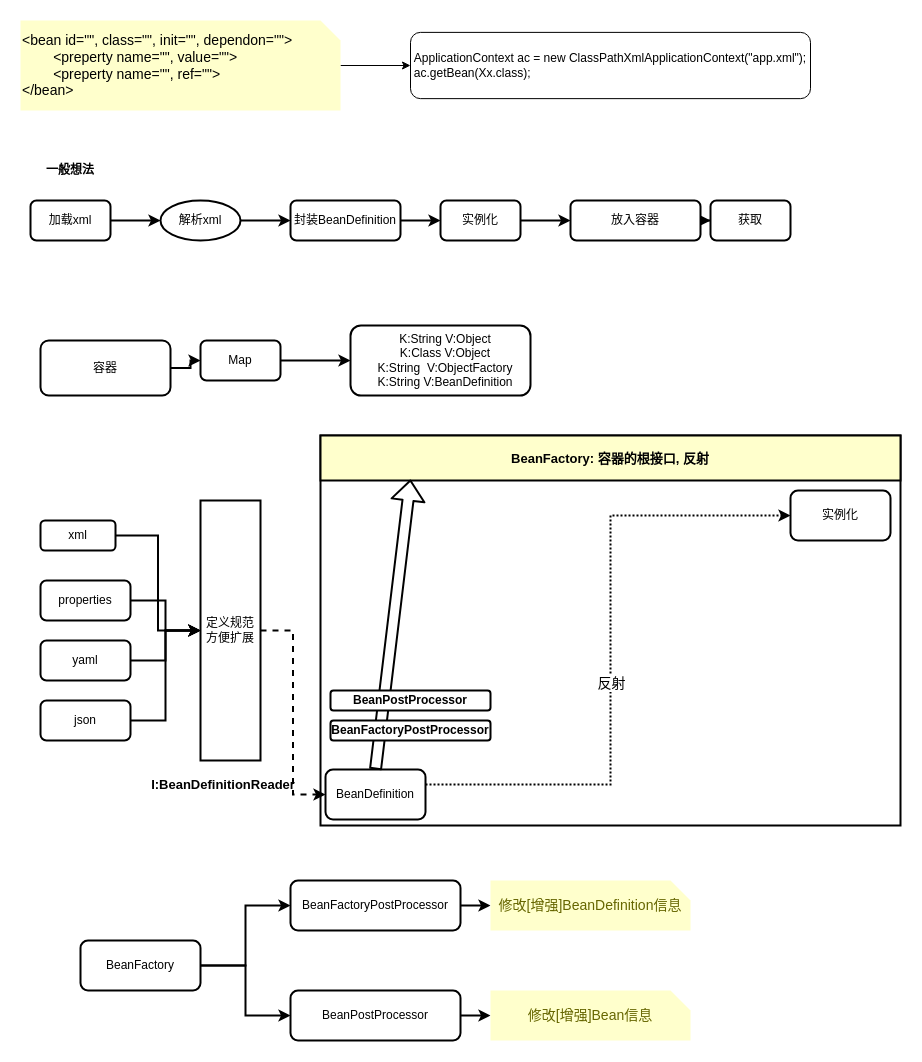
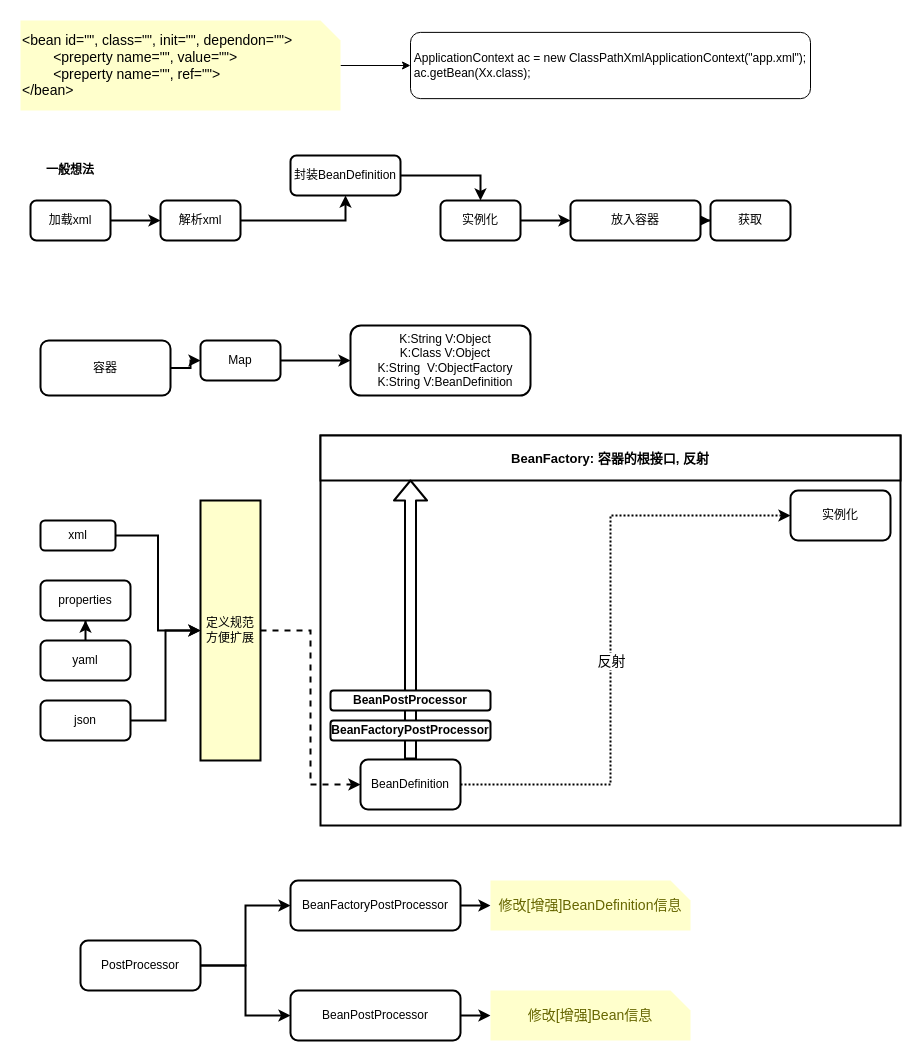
  <mxCell id="0" />
  <mxCell id="1" parent="0" />
  <mxCell id="2" value="" style="rounded=0;whiteSpace=wrap;html=1;strokeWidth=2;" vertex="1" parent="1"><mxGeometry x="320" y="435" width="580" height="390" as="geometry" /></mxCell>
  <mxCell id="3" style="edgeStyle=orthogonalEdgeStyle;rounded=0;orthogonalLoop=1;jettySize=auto;html=1;entryX=0;entryY=0.5;entryDx=0;entryDy=0;" parent="1" source="4" target="5" edge="1"><mxGeometry relative="1" as="geometry" /></mxCell>
  <mxCell id="4" value="&amp;lt;bean id=&quot;&quot;, class=&quot;&quot;, init=&quot;&quot;, dependon=&quot;&quot;&amp;gt;&lt;br&gt;&lt;span style=&quot;white-space: pre&quot;&gt;&#09;&lt;/span&gt;&amp;lt;preperty name=&quot;&quot;, value=&quot;&quot;&amp;gt;&lt;br&gt;&lt;span style=&quot;white-space: pre&quot;&gt;&#09;&lt;/span&gt;&amp;lt;preperty name=&quot;&quot;, ref=&quot;&quot;&amp;gt;&lt;br&gt;&amp;lt;/bean&amp;gt;" style="shape=note;strokeWidth=1;fontSize=14;size=20;whiteSpace=wrap;html=1;align=left;fillColor=#FFFFCC;strokeColor=none;" parent="1" vertex="1"><mxGeometry x="20" y="20" width="320" height="90" as="geometry" /></mxCell>
  <mxCell id="5" value="&lt;div style=&quot;text-align: left&quot;&gt;&lt;span&gt;ApplicationContext ac = new ClassPathXmlApplicationContext(&quot;app.xml&quot;);&lt;/span&gt;&lt;/div&gt;&lt;div style=&quot;text-align: left&quot;&gt;&lt;span&gt;ac.getBean(Xx.class);&lt;/span&gt;&lt;/div&gt;" style="rounded=1;whiteSpace=wrap;html=1;" parent="1" vertex="1"><mxGeometry x="410" y="31.88" width="400" height="66.25" as="geometry" /></mxCell>
  <mxCell id="6" value="" style="edgeStyle=orthogonalEdgeStyle;rounded=0;orthogonalLoop=1;jettySize=auto;html=1;strokeWidth=2;" edge="1" parent="1" source="7" target="9"><mxGeometry relative="1" as="geometry" /></mxCell>
  <mxCell id="7" value="加载xml" style="rounded=1;whiteSpace=wrap;html=1;strokeWidth=2;" parent="1" vertex="1"><mxGeometry x="30" y="200" width="80" height="40" as="geometry" /></mxCell>
  <mxCell id="8" value="" style="edgeStyle=orthogonalEdgeStyle;rounded=0;orthogonalLoop=1;jettySize=auto;html=1;strokeWidth=2;" parent="1" source="9" target="11" edge="1"><mxGeometry relative="1" as="geometry" /></mxCell>
- <mxCell id="9" value="解析xml" style="ellipse;whiteSpace=wrap;html=1;strokeWidth=2;" parent="1" vertex="1"><mxGeometry x="160" y="200" width="80" height="40" as="geometry" /></mxCell>
+ <mxCell id="9" value="解析xml" style="rounded=1;whiteSpace=wrap;html=1;strokeWidth=2;" parent="1" vertex="1"><mxGeometry x="160" y="200" width="80" height="40" as="geometry" /></mxCell>
  <mxCell id="10" value="" style="edgeStyle=orthogonalEdgeStyle;rounded=0;orthogonalLoop=1;jettySize=auto;html=1;strokeWidth=2;" parent="1" source="11" target="13" edge="1"><mxGeometry relative="1" as="geometry" /></mxCell>
- <mxCell id="11" value="封装BeanDefinition" style="rounded=1;whiteSpace=wrap;html=1;strokeWidth=2;" parent="1" vertex="1"><mxGeometry x="290" y="200" width="110" height="40" as="geometry" /></mxCell>
+ <mxCell id="11" value="封装BeanDefinition" style="rounded=1;whiteSpace=wrap;html=1;strokeWidth=2;" parent="1" vertex="1"><mxGeometry x="290" y="155" width="110" height="40" as="geometry" /></mxCell>
  <mxCell id="12" value="" style="edgeStyle=orthogonalEdgeStyle;rounded=0;orthogonalLoop=1;jettySize=auto;html=1;strokeWidth=2;" parent="1" source="13" target="15" edge="1"><mxGeometry relative="1" as="geometry" /></mxCell>
  <mxCell id="13" value="实例化" style="rounded=1;whiteSpace=wrap;html=1;strokeWidth=2;" parent="1" vertex="1"><mxGeometry x="440" y="200" width="80" height="40" as="geometry" /></mxCell>
  <mxCell id="14" value="" style="edgeStyle=orthogonalEdgeStyle;rounded=0;orthogonalLoop=1;jettySize=auto;html=1;strokeWidth=2;" parent="1" source="15" target="16" edge="1"><mxGeometry relative="1" as="geometry" /></mxCell>
  <mxCell id="15" value="放入容器" style="rounded=1;whiteSpace=wrap;html=1;strokeWidth=2;" parent="1" vertex="1"><mxGeometry x="570" y="200" width="130" height="40" as="geometry" /></mxCell>
  <mxCell id="16" value="获取" style="rounded=1;whiteSpace=wrap;html=1;strokeWidth=2;" parent="1" vertex="1"><mxGeometry x="710" y="200" width="80" height="40" as="geometry" /></mxCell>
  <mxCell id="17" value="&lt;b&gt;一般想法&lt;/b&gt;" style="text;html=1;strokeColor=none;fillColor=none;align=center;verticalAlign=middle;whiteSpace=wrap;rounded=0;strokeWidth=2;" parent="1" vertex="1"><mxGeometry x="30" y="160" width="80" height="20" as="geometry" /></mxCell>
  <mxCell id="18" value="" style="edgeStyle=orthogonalEdgeStyle;rounded=0;orthogonalLoop=1;jettySize=auto;html=1;strokeWidth=2;" parent="1" source="19" target="21" edge="1"><mxGeometry relative="1" as="geometry" /></mxCell>
  <mxCell id="19" value="容器" style="rounded=1;whiteSpace=wrap;html=1;strokeWidth=2;" parent="1" vertex="1"><mxGeometry x="40" y="340" width="130" height="55" as="geometry" /></mxCell>
  <mxCell id="20" value="" style="edgeStyle=orthogonalEdgeStyle;rounded=0;orthogonalLoop=1;jettySize=auto;html=1;strokeWidth=2;" parent="1" source="21" target="22" edge="1"><mxGeometry relative="1" as="geometry" /></mxCell>
  <mxCell id="21" value="Map" style="rounded=1;whiteSpace=wrap;html=1;strokeWidth=2;" parent="1" vertex="1"><mxGeometry x="200" y="340" width="80" height="40" as="geometry" /></mxCell>
  <mxCell id="22" value="&amp;nbsp; &amp;nbsp;K:String V:Object&lt;br&gt;&amp;nbsp; &amp;nbsp;K:Class V:Object&lt;br&gt;&amp;nbsp; &amp;nbsp;K:String&amp;nbsp; V:ObjectFactory&lt;br&gt;&amp;nbsp; &amp;nbsp;K:String V:BeanDefinition" style="rounded=1;whiteSpace=wrap;html=1;strokeWidth=2;align=center;" parent="1" vertex="1"><mxGeometry x="350" y="325" width="180" height="70" as="geometry" /></mxCell>
  <mxCell id="23" style="edgeStyle=orthogonalEdgeStyle;rounded=0;orthogonalLoop=1;jettySize=auto;html=1;strokeWidth=2;" edge="1" parent="1" source="24" target="32"><mxGeometry relative="1" as="geometry" /></mxCell>
  <mxCell id="24" value="xml" style="rounded=1;whiteSpace=wrap;html=1;strokeWidth=2;" vertex="1" parent="1"><mxGeometry x="40" y="520" width="75" height="30" as="geometry" /></mxCell>
- <mxCell id="25" style="edgeStyle=orthogonalEdgeStyle;rounded=0;orthogonalLoop=1;jettySize=auto;html=1;entryX=0;entryY=0.5;entryDx=0;entryDy=0;strokeWidth=2;" edge="1" parent="1" source="26" target="32"><mxGeometry relative="1" as="geometry" /></mxCell>
  <mxCell id="26" value="properties" style="rounded=1;whiteSpace=wrap;html=1;strokeWidth=2;" vertex="1" parent="1"><mxGeometry x="40" y="580" width="90" height="40" as="geometry" /></mxCell>
- <mxCell id="27" style="edgeStyle=orthogonalEdgeStyle;rounded=0;orthogonalLoop=1;jettySize=auto;html=1;entryX=0;entryY=0.5;entryDx=0;entryDy=0;strokeWidth=2;" edge="1" parent="1" source="28" target="32"><mxGeometry relative="1" as="geometry" /></mxCell>
+ <mxCell id="27" style="edgeStyle=orthogonalEdgeStyle;rounded=0;orthogonalLoop=1;jettySize=auto;html=1;strokeWidth=2;" edge="1" parent="1" source="28" target="26"><mxGeometry relative="1" as="geometry" /></mxCell>
  <mxCell id="28" value="yaml" style="rounded=1;whiteSpace=wrap;html=1;strokeWidth=2;" vertex="1" parent="1"><mxGeometry x="40" y="640" width="90" height="40" as="geometry" /></mxCell>
  <mxCell id="29" style="edgeStyle=orthogonalEdgeStyle;rounded=0;orthogonalLoop=1;jettySize=auto;html=1;entryX=0;entryY=0.5;entryDx=0;entryDy=0;strokeWidth=2;" edge="1" parent="1" source="30" target="32"><mxGeometry relative="1" as="geometry" /></mxCell>
  <mxCell id="30" value="json" style="rounded=1;whiteSpace=wrap;html=1;strokeWidth=2;" vertex="1" parent="1"><mxGeometry x="40" y="700" width="90" height="40" as="geometry" /></mxCell>
  <mxCell id="31" value="" style="edgeStyle=orthogonalEdgeStyle;rounded=0;orthogonalLoop=1;jettySize=auto;html=1;strokeWidth=2;entryX=0;entryY=0.5;entryDx=0;entryDy=0;dashed=1;" edge="1" parent="1" source="32" target="36"><mxGeometry relative="1" as="geometry"><mxPoint x="290" y="630" as="sourcePoint" /><mxPoint x="340" y="630" as="targetPoint" /></mxGeometry></mxCell>
- <mxCell id="32" value="定义规范&lt;br&gt;方便扩展&lt;br&gt;" style="rounded=0;whiteSpace=wrap;html=1;strokeWidth=2;" vertex="1" parent="1"><mxGeometry x="200" y="500" width="60" height="260" as="geometry" /></mxCell>
- <mxCell id="33" value="&lt;b&gt;&lt;font style=&quot;font-size: 13px&quot;&gt;I:BeanDefinitionReader&lt;/font&gt;&lt;/b&gt;" style="text;html=1;strokeColor=none;fillColor=none;align=center;verticalAlign=middle;whiteSpace=wrap;rounded=0;" vertex="1" parent="1"><mxGeometry x="148" y="769" width="150" height="30" as="geometry" /></mxCell>
+ <mxCell id="32" value="定义规范&lt;br&gt;方便扩展&lt;br&gt;" style="rounded=0;whiteSpace=wrap;html=1;strokeWidth=2;fillColor=#ffffcc;" vertex="1" parent="1"><mxGeometry x="200" y="500" width="60" height="260" as="geometry" /></mxCell>
  <mxCell id="34" value="" style="edgeStyle=orthogonalEdgeStyle;rounded=0;orthogonalLoop=1;jettySize=auto;html=1;strokeWidth=2;dashed=1;dashPattern=1 1;" edge="1" parent="1" source="36" target="37"><mxGeometry relative="1" as="geometry"><Array as="points"><mxPoint x="610" y="784" /><mxPoint x="610" y="515" /></Array></mxGeometry></mxCell>
  <mxCell id="35" value="&lt;font style=&quot;font-size: 14px&quot;&gt;反射&lt;/font&gt;" style="edgeLabel;html=1;align=center;verticalAlign=middle;resizable=0;points=[];" vertex="1" connectable="0" parent="34"><mxGeometry x="-0.259" relative="1" as="geometry"><mxPoint y="-52" as="offset" /></mxGeometry></mxCell>
- <mxCell id="36" value="&lt;span&gt;BeanDefinition&lt;/span&gt;" style="rounded=1;whiteSpace=wrap;html=1;strokeWidth=2;" vertex="1" parent="1"><mxGeometry x="325" y="769" width="100" height="50" as="geometry" /></mxCell>
+ <mxCell id="36" value="&lt;span&gt;BeanDefinition&lt;/span&gt;" style="rounded=1;whiteSpace=wrap;html=1;strokeWidth=2;" vertex="1" parent="1"><mxGeometry x="360" y="759" width="100" height="50" as="geometry" /></mxCell>
  <mxCell id="37" value="&lt;span&gt;实例化&lt;/span&gt;" style="rounded=1;whiteSpace=wrap;html=1;strokeWidth=2;" vertex="1" parent="1"><mxGeometry x="790" y="490" width="100" height="50" as="geometry" /></mxCell>
- <mxCell id="38" value="&lt;b&gt;&lt;font style=&quot;font-size: 13px&quot;&gt;BeanFactory: 容器的根接口, 反射&lt;/font&gt;&lt;/b&gt;" style="rounded=0;whiteSpace=wrap;html=1;strokeWidth=2;fillColor=#ffffcc;" vertex="1" parent="1"><mxGeometry x="320" y="435" width="580" height="45" as="geometry" /></mxCell>
+ <mxCell id="38" value="&lt;b&gt;&lt;font style=&quot;font-size: 13px&quot;&gt;BeanFactory: 容器的根接口, 反射&lt;/font&gt;&lt;/b&gt;" style="rounded=0;whiteSpace=wrap;html=1;strokeWidth=2;" vertex="1" parent="1"><mxGeometry x="320" y="435" width="580" height="45" as="geometry" /></mxCell>
  <mxCell id="39" value="" style="shape=flexArrow;endArrow=classic;html=1;strokeWidth=2;exitX=0.5;exitY=0;exitDx=0;exitDy=0;" edge="1" parent="1" source="36"><mxGeometry width="50" height="50" relative="1" as="geometry"><mxPoint x="570" y="640" as="sourcePoint" /><mxPoint x="410" y="479" as="targetPoint" /></mxGeometry></mxCell>
  <mxCell id="40" value="&lt;b&gt;BeanFactoryPostProcessor&lt;/b&gt;" style="rounded=1;whiteSpace=wrap;html=1;strokeWidth=2;" vertex="1" parent="1"><mxGeometry x="330" y="720" width="160" height="20" as="geometry" /></mxCell>
  <mxCell id="41" style="edgeStyle=orthogonalEdgeStyle;rounded=0;orthogonalLoop=1;jettySize=auto;html=1;entryX=0;entryY=0.5;entryDx=0;entryDy=0;strokeWidth=2;" edge="1" parent="1" source="43" target="47"><mxGeometry relative="1" as="geometry" /></mxCell>
  <mxCell id="42" style="edgeStyle=orthogonalEdgeStyle;rounded=0;orthogonalLoop=1;jettySize=auto;html=1;entryX=0;entryY=0.5;entryDx=0;entryDy=0;strokeWidth=2;" edge="1" parent="1" source="43" target="45"><mxGeometry relative="1" as="geometry" /></mxCell>
- <mxCell id="43" value="BeanFactory" style="rounded=1;whiteSpace=wrap;html=1;strokeWidth=2;" vertex="1" parent="1"><mxGeometry x="80" y="940" width="120" height="50" as="geometry" /></mxCell>
+ <mxCell id="43" value="PostProcessor" style="rounded=1;whiteSpace=wrap;html=1;strokeWidth=2;" vertex="1" parent="1"><mxGeometry x="80" y="940" width="120" height="50" as="geometry" /></mxCell>
  <mxCell id="44" value="" style="edgeStyle=orthogonalEdgeStyle;rounded=0;orthogonalLoop=1;jettySize=auto;html=1;strokeWidth=2;" edge="1" parent="1" source="45" target="48"><mxGeometry relative="1" as="geometry" /></mxCell>
  <mxCell id="45" value="BeanFactoryPostProcessor" style="rounded=1;whiteSpace=wrap;html=1;strokeWidth=2;" vertex="1" parent="1"><mxGeometry x="290" y="880" width="170" height="50" as="geometry" /></mxCell>
  <mxCell id="46" value="" style="edgeStyle=orthogonalEdgeStyle;rounded=0;orthogonalLoop=1;jettySize=auto;html=1;strokeWidth=2;" edge="1" parent="1" source="47" target="49"><mxGeometry relative="1" as="geometry" /></mxCell>
  <mxCell id="47" value="BeanPostProcessor" style="rounded=1;whiteSpace=wrap;html=1;strokeWidth=2;" vertex="1" parent="1"><mxGeometry x="290" y="990" width="170" height="50" as="geometry" /></mxCell>
  <mxCell id="48" value="修改[增强]BeanDefinition信息" style="shape=note;strokeWidth=2;fontSize=14;size=20;whiteSpace=wrap;html=1;fontColor=#666600;strokeColor=none;fillColor=#FFFFCC;" vertex="1" parent="1"><mxGeometry x="490" y="880" width="200" height="50" as="geometry" /></mxCell>
  <mxCell id="49" value="修改[增强]Bean信息" style="shape=note;strokeWidth=2;fontSize=14;size=20;whiteSpace=wrap;html=1;fontColor=#666600;strokeColor=none;fillColor=#FFFFCC;" vertex="1" parent="1"><mxGeometry x="490" y="990" width="200" height="50" as="geometry" /></mxCell>
  <mxCell id="50" value="&lt;b&gt;BeanPostProcessor&lt;/b&gt;" style="rounded=1;whiteSpace=wrap;html=1;strokeWidth=2;" vertex="1" parent="1"><mxGeometry x="330" y="690" width="160" height="20" as="geometry" /></mxCell>
